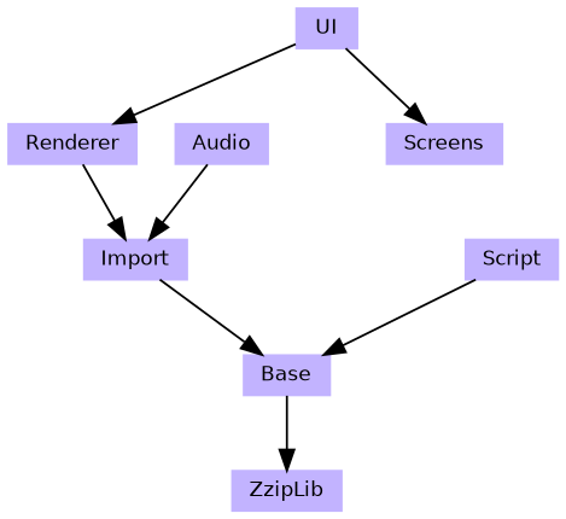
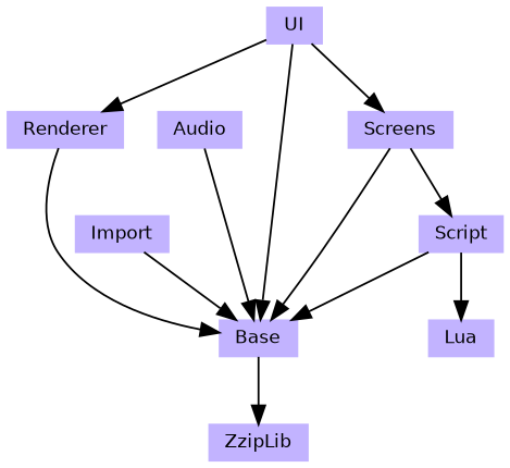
  digraph {
    fontname="DejaVu Sans"
    node [color=".7 .3 1.0" fontname="DejaVu Sans" fontsize=10 shape=box style=filled]
    edge [fontname="DejaVu Sans"]
    Base [height=0.2 width=0.4]
    ZzipLib [height=0.2 width=0.4]
    Audio [height=0.2 width=0.4]
    Import [height=0.2 width=0.4]
+   Lua [height=0.2 width=0.4]
    Renderer [height=0.2 width=0.4]
    Screens [height=0.2 width=0.4]
    Script [height=0.2 width=0.4]
    UI [height=0.2 width=0.4]
    Base -> ZzipLib
-   Audio -> Import
+   Audio -> Base
    Import -> Base
-   Renderer -> Import
+   Renderer -> Base
+   Screens -> Base
+   Screens -> Script
    Script -> Base
+   Script -> Lua
+   UI -> Base
    UI -> Renderer
    UI -> Screens
  }
